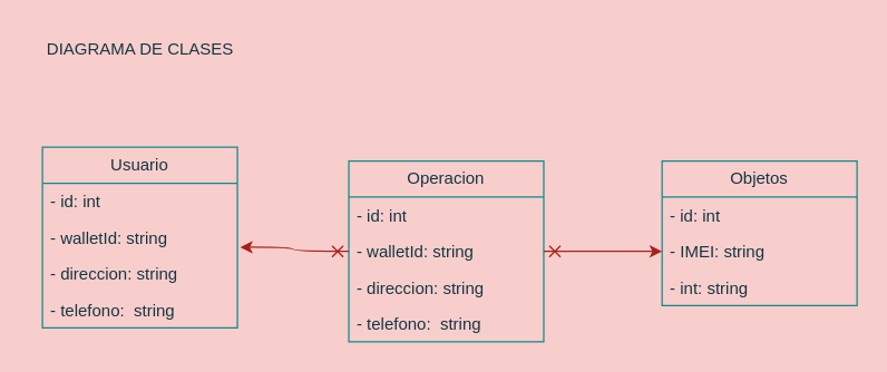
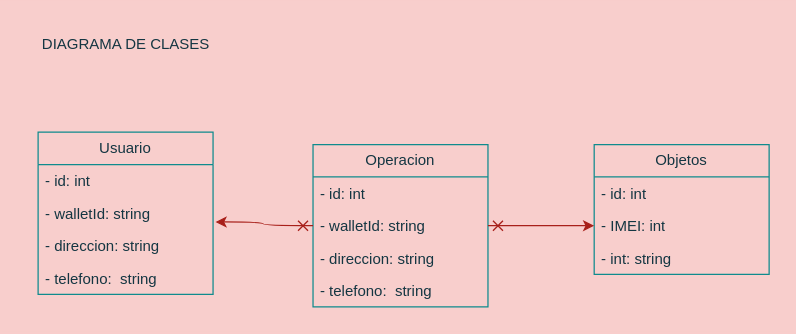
  <mxCell id="0" />
  <mxCell id="1" parent="0" />
  <mxCell id="2" value="Usuario" style="swimlane;fontStyle=0;childLayout=stackLayout;horizontal=1;startSize=26;fillColor=none;horizontalStack=0;resizeParent=1;resizeParentMax=0;resizeLast=0;collapsible=1;marginBottom=0;whiteSpace=wrap;html=1;strokeColor=#0F8B8D;fontColor=#143642;labelBackgroundColor=none;" parent="1" vertex="1"><mxGeometry x="30" y="105" width="140" height="130" as="geometry" /></mxCell>
  <mxCell id="3" value="- id: int" style="text;strokeColor=none;fillColor=none;align=left;verticalAlign=top;spacingLeft=4;spacingRight=4;overflow=hidden;rotatable=0;points=[[0,0.5],[1,0.5]];portConstraint=eastwest;whiteSpace=wrap;html=1;fontColor=#143642;labelBackgroundColor=none;" parent="2" vertex="1"><mxGeometry y="26" width="140" height="26" as="geometry" /></mxCell>
  <mxCell id="4" value="- walletId: string" style="text;strokeColor=none;fillColor=none;align=left;verticalAlign=top;spacingLeft=4;spacingRight=4;overflow=hidden;rotatable=0;points=[[0,0.5],[1,0.5]];portConstraint=eastwest;whiteSpace=wrap;html=1;fontColor=#143642;labelBackgroundColor=none;" parent="2" vertex="1"><mxGeometry y="52" width="140" height="26" as="geometry" /></mxCell>
  <mxCell id="5" value="- direccion: string" style="text;strokeColor=none;fillColor=none;align=left;verticalAlign=top;spacingLeft=4;spacingRight=4;overflow=hidden;rotatable=0;points=[[0,0.5],[1,0.5]];portConstraint=eastwest;whiteSpace=wrap;html=1;fontColor=#143642;labelBackgroundColor=none;" parent="2" vertex="1"><mxGeometry y="78" width="140" height="26" as="geometry" /></mxCell>
  <mxCell id="6" value="- telefono:&amp;nbsp; string" style="text;strokeColor=none;fillColor=none;align=left;verticalAlign=top;spacingLeft=4;spacingRight=4;overflow=hidden;rotatable=0;points=[[0,0.5],[1,0.5]];portConstraint=eastwest;whiteSpace=wrap;html=1;fontColor=#143642;labelBackgroundColor=none;" parent="2" vertex="1"><mxGeometry y="104" width="140" height="26" as="geometry" /></mxCell>
  <mxCell id="7" value="Objetos" style="swimlane;fontStyle=0;childLayout=stackLayout;horizontal=1;startSize=26;fillColor=none;horizontalStack=0;resizeParent=1;resizeParentMax=0;resizeLast=0;collapsible=1;marginBottom=0;whiteSpace=wrap;html=1;strokeColor=#0F8B8D;fontColor=#143642;movable=1;resizable=1;rotatable=1;deletable=1;editable=1;locked=0;connectable=1;labelBackgroundColor=none;" parent="1" vertex="1"><mxGeometry x="475" y="115" width="140" height="104" as="geometry" /></mxCell>
  <mxCell id="8" value="- id: int" style="text;strokeColor=none;fillColor=none;align=left;verticalAlign=top;spacingLeft=4;spacingRight=4;overflow=hidden;rotatable=0;points=[[0,0.5],[1,0.5]];portConstraint=eastwest;whiteSpace=wrap;html=1;fontColor=#143642;labelBackgroundColor=none;" parent="7" vertex="1"><mxGeometry y="26" width="140" height="26" as="geometry" /></mxCell>
- <mxCell id="9" value="- IMEI: string" style="text;strokeColor=none;fillColor=none;align=left;verticalAlign=top;spacingLeft=4;spacingRight=4;overflow=hidden;rotatable=0;points=[[0,0.5],[1,0.5]];portConstraint=eastwest;whiteSpace=wrap;html=1;fontColor=#143642;labelBackgroundColor=none;" parent="7" vertex="1"><mxGeometry y="52" width="140" height="26" as="geometry" /></mxCell>
+ <mxCell id="9" value="- IMEI: int" style="text;strokeColor=none;fillColor=none;align=left;verticalAlign=top;spacingLeft=4;spacingRight=4;overflow=hidden;rotatable=0;points=[[0,0.5],[1,0.5]];portConstraint=eastwest;whiteSpace=wrap;html=1;fontColor=#143642;labelBackgroundColor=none;" parent="7" vertex="1"><mxGeometry y="52" width="140" height="26" as="geometry" /></mxCell>
  <mxCell id="10" value="- int: string" style="text;strokeColor=none;fillColor=none;align=left;verticalAlign=top;spacingLeft=4;spacingRight=4;overflow=hidden;rotatable=0;points=[[0,0.5],[1,0.5]];portConstraint=eastwest;whiteSpace=wrap;html=1;fontColor=#143642;labelBackgroundColor=none;" parent="7" vertex="1"><mxGeometry y="78" width="140" height="26" as="geometry" /></mxCell>
  <mxCell id="11" value="Operacion" style="swimlane;fontStyle=0;childLayout=stackLayout;horizontal=1;startSize=26;fillColor=none;horizontalStack=0;resizeParent=1;resizeParentMax=0;resizeLast=0;collapsible=1;marginBottom=0;whiteSpace=wrap;html=1;strokeColor=#0F8B8D;fontColor=#143642;labelBackgroundColor=none;" parent="1" vertex="1"><mxGeometry x="250" y="115" width="140" height="130" as="geometry" /></mxCell>
  <mxCell id="12" value="- id: int" style="text;strokeColor=none;fillColor=none;align=left;verticalAlign=top;spacingLeft=4;spacingRight=4;overflow=hidden;rotatable=0;points=[[0,0.5],[1,0.5]];portConstraint=eastwest;whiteSpace=wrap;html=1;fontColor=#143642;labelBackgroundColor=none;" parent="11" vertex="1"><mxGeometry y="26" width="140" height="26" as="geometry" /></mxCell>
  <mxCell id="13" value="- walletId: string" style="text;strokeColor=none;fillColor=none;align=left;verticalAlign=top;spacingLeft=4;spacingRight=4;overflow=hidden;rotatable=0;points=[[0,0.5],[1,0.5]];portConstraint=eastwest;whiteSpace=wrap;html=1;fontColor=#143642;labelBackgroundColor=none;" parent="11" vertex="1"><mxGeometry y="52" width="140" height="26" as="geometry" /></mxCell>
  <mxCell id="14" value="- direccion: string" style="text;strokeColor=none;fillColor=none;align=left;verticalAlign=top;spacingLeft=4;spacingRight=4;overflow=hidden;rotatable=0;points=[[0,0.5],[1,0.5]];portConstraint=eastwest;whiteSpace=wrap;html=1;fontColor=#143642;labelBackgroundColor=none;" parent="11" vertex="1"><mxGeometry y="78" width="140" height="26" as="geometry" /></mxCell>
  <mxCell id="15" value="- telefono:&amp;nbsp; string" style="text;strokeColor=none;fillColor=none;align=left;verticalAlign=top;spacingLeft=4;spacingRight=4;overflow=hidden;rotatable=0;points=[[0,0.5],[1,0.5]];portConstraint=eastwest;whiteSpace=wrap;html=1;fontColor=#143642;labelBackgroundColor=none;" parent="11" vertex="1"><mxGeometry y="104" width="140" height="26" as="geometry" /></mxCell>
  <mxCell id="16" style="edgeStyle=orthogonalEdgeStyle;rounded=0;orthogonalLoop=1;jettySize=auto;html=1;exitX=1;exitY=0.5;exitDx=0;exitDy=0;entryX=0;entryY=0.5;entryDx=0;entryDy=0;strokeColor=#A8201A;fontColor=default;fillColor=#FAE5C7;sourcePerimeterSpacing=0;startArrow=cross;startFill=0;labelBackgroundColor=none;curved=1;" parent="1" source="13" target="9" edge="1"><mxGeometry relative="1" as="geometry" /></mxCell>
  <mxCell id="17" style="edgeStyle=orthogonalEdgeStyle;rounded=0;orthogonalLoop=1;jettySize=auto;html=1;exitX=0;exitY=0.5;exitDx=0;exitDy=0;entryX=1.014;entryY=0.769;entryDx=0;entryDy=0;strokeColor=#A8201A;fontColor=default;fillColor=#FAE5C7;sourcePerimeterSpacing=0;startArrow=cross;startFill=0;entryPerimeter=0;labelBackgroundColor=none;curved=1;" parent="1" source="13" target="4" edge="1"><mxGeometry relative="1" as="geometry"><mxPoint x="210" y="305" as="sourcePoint" /><mxPoint x="316" y="305" as="targetPoint" /></mxGeometry></mxCell>
  <mxCell id="18" value="DIAGRAMA DE CLASES" style="text;html=1;align=center;verticalAlign=middle;resizable=0;points=[];autosize=1;strokeColor=none;fillColor=none;fontColor=#143642;labelBackgroundColor=none;" parent="1" vertex="1"><mxGeometry x="20" y="20" width="160" height="30" as="geometry" /></mxCell>
